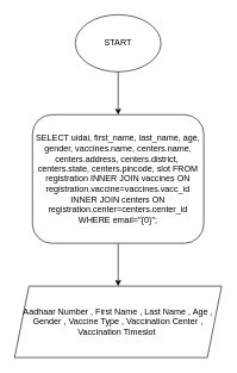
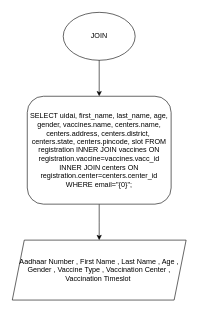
  <mxCell id="0" />
  <mxCell id="1" parent="0" />
  <mxCell id="2" style="edgeStyle=orthogonalEdgeStyle;rounded=0;orthogonalLoop=1;jettySize=auto;html=1;" parent="1" edge="1"><mxGeometry relative="1" as="geometry"><mxPoint x="165" y="160" as="targetPoint" /><mxPoint x="165" y="90" as="sourcePoint" /></mxGeometry></mxCell>
  <mxCell id="3" style="edgeStyle=orthogonalEdgeStyle;rounded=0;orthogonalLoop=1;jettySize=auto;html=1;" parent="1" source="4" edge="1"><mxGeometry relative="1" as="geometry"><mxPoint x="165" y="400" as="targetPoint" /></mxGeometry></mxCell>
  <mxCell id="4" value="SELECT uidai, first_name, last_name, age, gender, vaccines.name, centers.name, centers.address, centers.district,&amp;nbsp; centers.state, centers.pincode, slot FROM registration INNER JOIN vaccines ON registration.vaccine=vaccines.vacc_id INNER JOIN centers ON registration.center=centers.center_id WHERE email=&quot;{0}&quot;;" style="rounded=1;whiteSpace=wrap;html=1;" parent="1" vertex="1"><mxGeometry x="45" y="160" width="240" height="180" as="geometry" /></mxCell>
  <mxCell id="5" value="Aadhaar Number , First Name , Last Name , Age , Gender , Vaccine Type , Vaccination Center , Vaccination Timeslot&amp;nbsp;" style="shape=parallelogram;perimeter=parallelogramPerimeter;whiteSpace=wrap;html=1;fixedSize=1;align=center;" parent="1" vertex="1"><mxGeometry x="20" y="400" width="290" height="100" as="geometry" /></mxCell>
- <mxCell id="6" value="START" style="ellipse;whiteSpace=wrap;html=1;" vertex="1" parent="1"><mxGeometry x="105" y="20" width="120" height="80" as="geometry" /></mxCell>
+ <mxCell id="6" value="JOIN" style="ellipse;whiteSpace=wrap;html=1;" vertex="1" parent="1"><mxGeometry x="105" y="20" width="120" height="80" as="geometry" /></mxCell>
